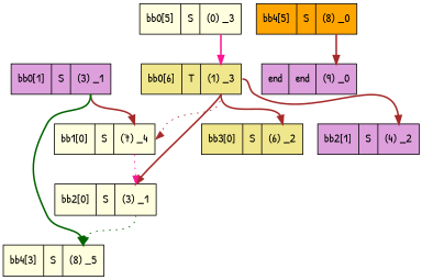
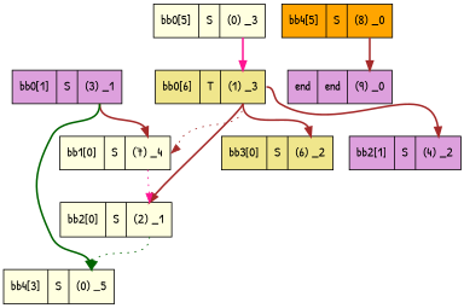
  digraph {
    fontname="Patrick Hand"
    node [fillcolor=lightyellow fontname="Patrick Hand" shape=record style=filled]
    edge [color=brown fontname="Patrick Hand" headport=p2 style=bold tailport=p1]
    n1 [fillcolor=khaki label="bb0[6]|T|<p1> (1) _3"]
    n2 [fillcolor=khaki label="bb3[0]|S|<p6> (6) _2"]
    n3 [fillcolor=plum label="bb2[1]|S|<p4> (4) _2"]
-   n4 [label="bb2[0]|S|<p2> (3) _1"]
+   n4 [label="bb2[0]|S|<p2> (2) _1"]
    n5 [label="bb1[0]|S|<p7> (7) _4"]
-   n6 [label="bb4[3]|S|<p8> (8) _5"]
+   n6 [label="bb4[3]|S|<p8> (0) _5"]
    n7 [fillcolor=plum label="end|end|<p9> (9) _0"]
    n8 [label="bb0[5]|S|<p0> (0) _3"]
    n9 [fillcolor=plum label="bb0[1]|S|<p3> (3) _1"]
    n10 [fillcolor=orange label="bb4[5]|S|<p5> (8) _0"]
    n1 -> n2 [headport=p6]
    n1 -> n3 [headport=p4]
    n1 -> n4
    n1 -> n5 [headport=p7 style=dotted]
    n4 -> n6 [color=darkgreen headport=p8 style=dotted tailport=p2]
    n5 -> n4 [color=deeppink style=dotted tailport=p7]
    n8 -> n1 [color=deeppink headport=p1 tailport=p0]
    n9 -> n5 [headport=p7 tailport=p3]
    n9 -> n6 [color=darkgreen headport=p8 tailport=p3]
    n10 -> n7 [headport=p9 tailport=p5]
  }
